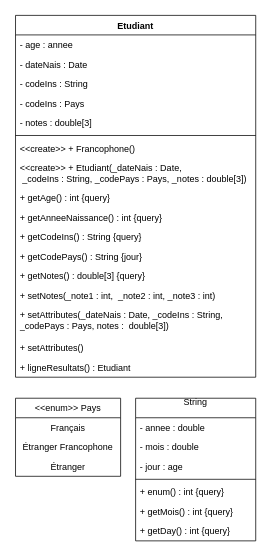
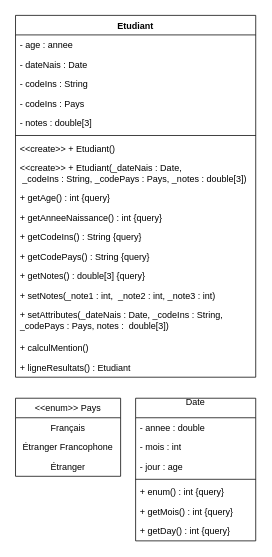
  <mxCell id="0" />
  <mxCell id="1" parent="0" />
  <mxCell id="2" value="Etudiant" style="swimlane;fontStyle=1;align=center;verticalAlign=top;childLayout=stackLayout;horizontal=1;startSize=26;horizontalStack=0;resizeParent=1;resizeParentMax=0;resizeLast=0;collapsible=1;marginBottom=0;whiteSpace=wrap;html=1;" vertex="1" parent="1"><mxGeometry x="20" y="20" width="320" height="482" as="geometry" /></mxCell>
  <mxCell id="3" value="&lt;div&gt;- age : annee&lt;/div&gt;" style="text;align=left;verticalAlign=top;spacingLeft=4;spacingRight=4;overflow=hidden;rotatable=0;points=[[0,0.5],[1,0.5]];portConstraint=eastwest;whiteSpace=wrap;html=1;" vertex="1" parent="2"><mxGeometry y="26" width="320" height="26" as="geometry" /></mxCell>
  <mxCell id="4" value="- dateNais : Date" style="text;strokeColor=none;fillColor=none;align=left;verticalAlign=top;spacingLeft=4;spacingRight=4;overflow=hidden;rotatable=0;points=[[0,0.5],[1,0.5]];portConstraint=eastwest;whiteSpace=wrap;html=1;" vertex="1" parent="2"><mxGeometry y="52" width="320" height="26" as="geometry" /></mxCell>
  <mxCell id="5" value="- codeIns : String " style="text;strokeColor=none;fillColor=none;align=left;verticalAlign=top;spacingLeft=4;spacingRight=4;overflow=hidden;rotatable=0;points=[[0,0.5],[1,0.5]];portConstraint=eastwest;whiteSpace=wrap;html=1;" vertex="1" parent="2"><mxGeometry y="78" width="320" height="26" as="geometry" /></mxCell>
  <mxCell id="6" value="- codeIns : Pays" style="text;strokeColor=none;fillColor=none;align=left;verticalAlign=top;spacingLeft=4;spacingRight=4;overflow=hidden;rotatable=0;points=[[0,0.5],[1,0.5]];portConstraint=eastwest;whiteSpace=wrap;html=1;" vertex="1" parent="2"><mxGeometry y="104" width="320" height="26" as="geometry" /></mxCell>
  <mxCell id="7" value="- notes : double[3]" style="text;strokeColor=none;fillColor=none;align=left;verticalAlign=top;spacingLeft=4;spacingRight=4;overflow=hidden;rotatable=0;points=[[0,0.5],[1,0.5]];portConstraint=eastwest;whiteSpace=wrap;html=1;" vertex="1" parent="2"><mxGeometry y="130" width="320" height="26" as="geometry" /></mxCell>
  <mxCell id="8" value="" style="line;strokeWidth=1;fillColor=none;align=left;verticalAlign=middle;spacingTop=-1;spacingLeft=3;spacingRight=3;rotatable=0;labelPosition=right;points=[];portConstraint=eastwest;strokeColor=inherit;" vertex="1" parent="2"><mxGeometry y="156" width="320" height="8" as="geometry" /></mxCell>
- <mxCell id="9" value="&amp;lt;&amp;lt;create&amp;gt;&amp;gt; + Francophone()" style="text;strokeColor=none;fillColor=none;align=left;verticalAlign=top;spacingLeft=4;spacingRight=4;overflow=hidden;rotatable=0;points=[[0,0.5],[1,0.5]];portConstraint=eastwest;whiteSpace=wrap;html=1;" vertex="1" parent="2"><mxGeometry y="164" width="320" height="26" as="geometry" /></mxCell>
+ <mxCell id="9" value="&amp;lt;&amp;lt;create&amp;gt;&amp;gt; + Etudiant()" style="text;strokeColor=none;fillColor=none;align=left;verticalAlign=top;spacingLeft=4;spacingRight=4;overflow=hidden;rotatable=0;points=[[0,0.5],[1,0.5]];portConstraint=eastwest;whiteSpace=wrap;html=1;" vertex="1" parent="2"><mxGeometry y="164" width="320" height="26" as="geometry" /></mxCell>
  <mxCell id="10" value="&lt;div&gt;&amp;lt;&amp;lt;create&amp;gt;&amp;gt; + Etudiant(_dateNais : Date,&lt;/div&gt;&lt;div&gt;&amp;nbsp;_codeIns : String, _codePays : Pays, _notes : double[3])&lt;/div&gt;" style="text;align=left;verticalAlign=top;spacingLeft=4;spacingRight=4;overflow=hidden;rotatable=0;points=[[0,0.5],[1,0.5]];portConstraint=eastwest;whiteSpace=wrap;html=1;" vertex="1" parent="2"><mxGeometry y="190" width="320" height="40" as="geometry" /></mxCell>
  <mxCell id="11" value="&lt;div&gt;+ getAge() : int {query}&lt;br&gt;&lt;/div&gt;" style="text;strokeColor=none;fillColor=none;align=left;verticalAlign=top;spacingLeft=4;spacingRight=4;overflow=hidden;rotatable=0;points=[[0,0.5],[1,0.5]];portConstraint=eastwest;whiteSpace=wrap;html=1;" vertex="1" parent="2"><mxGeometry y="230" width="320" height="26" as="geometry" /></mxCell>
  <mxCell id="12" value="+ getAnneeNaissance() : int {query}" style="text;strokeColor=none;fillColor=none;align=left;verticalAlign=top;spacingLeft=4;spacingRight=4;overflow=hidden;rotatable=0;points=[[0,0.5],[1,0.5]];portConstraint=eastwest;whiteSpace=wrap;html=1;" vertex="1" parent="2"><mxGeometry y="256" width="320" height="26" as="geometry" /></mxCell>
  <mxCell id="13" value="&lt;div&gt;+ getCodeIns() : String {query}&lt;br&gt;&lt;/div&gt;" style="text;strokeColor=none;fillColor=none;align=left;verticalAlign=top;spacingLeft=4;spacingRight=4;overflow=hidden;rotatable=0;points=[[0,0.5],[1,0.5]];portConstraint=eastwest;whiteSpace=wrap;html=1;" vertex="1" parent="2"><mxGeometry y="282" width="320" height="26" as="geometry" /></mxCell>
- <mxCell id="14" value="&lt;div&gt;+ getCodePays() : String {jour}&lt;br&gt;&lt;/div&gt;" style="text;strokeColor=none;fillColor=none;align=left;verticalAlign=top;spacingLeft=4;spacingRight=4;overflow=hidden;rotatable=0;points=[[0,0.5],[1,0.5]];portConstraint=eastwest;whiteSpace=wrap;html=1;" vertex="1" parent="2"><mxGeometry y="308" width="320" height="26" as="geometry" /></mxCell>
+ <mxCell id="14" value="&lt;div&gt;+ getCodePays() : String {query}&lt;br&gt;&lt;/div&gt;" style="text;strokeColor=none;fillColor=none;align=left;verticalAlign=top;spacingLeft=4;spacingRight=4;overflow=hidden;rotatable=0;points=[[0,0.5],[1,0.5]];portConstraint=eastwest;whiteSpace=wrap;html=1;" vertex="1" parent="2"><mxGeometry y="308" width="320" height="26" as="geometry" /></mxCell>
  <mxCell id="15" value="&lt;div&gt;+ getNotes() : double[3] {query}&lt;br&gt;&lt;/div&gt;" style="text;strokeColor=none;fillColor=none;align=left;verticalAlign=top;spacingLeft=4;spacingRight=4;overflow=hidden;rotatable=0;points=[[0,0.5],[1,0.5]];portConstraint=eastwest;whiteSpace=wrap;html=1;" vertex="1" parent="2"><mxGeometry y="334" width="320" height="26" as="geometry" /></mxCell>
  <mxCell id="16" value="+ setNotes(_note1 : int,&amp;nbsp; _note2 : int, _note3 : int)" style="text;strokeColor=none;fillColor=none;align=left;verticalAlign=top;spacingLeft=4;spacingRight=4;overflow=hidden;rotatable=0;points=[[0,0.5],[1,0.5]];portConstraint=eastwest;whiteSpace=wrap;html=1;" vertex="1" parent="2"><mxGeometry y="360" width="320" height="26" as="geometry" /></mxCell>
  <mxCell id="17" value="&lt;div&gt;+ setAttributes(_dateNais : Date, _codeIns : String, _codePays :&amp;nbsp;Pays, notes :&amp;nbsp; double[3])&lt;/div&gt;" style="text;strokeColor=none;fillColor=none;align=left;verticalAlign=top;spacingLeft=4;spacingRight=4;overflow=hidden;rotatable=0;points=[[0,0.5],[1,0.5]];portConstraint=eastwest;whiteSpace=wrap;html=1;" vertex="1" parent="2"><mxGeometry y="386" width="320" height="44" as="geometry" /></mxCell>
- <mxCell id="18" value="+ setAttributes()" style="text;strokeColor=none;fillColor=none;align=left;verticalAlign=top;spacingLeft=4;spacingRight=4;overflow=hidden;rotatable=0;points=[[0,0.5],[1,0.5]];portConstraint=eastwest;whiteSpace=wrap;html=1;" vertex="1" parent="2"><mxGeometry y="430" width="320" height="26" as="geometry" /></mxCell>
+ <mxCell id="18" value="+ calculMention()" style="text;strokeColor=none;fillColor=none;align=left;verticalAlign=top;spacingLeft=4;spacingRight=4;overflow=hidden;rotatable=0;points=[[0,0.5],[1,0.5]];portConstraint=eastwest;whiteSpace=wrap;html=1;" vertex="1" parent="2"><mxGeometry y="430" width="320" height="26" as="geometry" /></mxCell>
  <mxCell id="19" value="+ ligneResultats() : Etudiant" style="text;strokeColor=none;fillColor=none;align=left;verticalAlign=top;spacingLeft=4;spacingRight=4;overflow=hidden;rotatable=0;points=[[0,0.5],[1,0.5]];portConstraint=eastwest;whiteSpace=wrap;html=1;" vertex="1" parent="2"><mxGeometry y="456" width="320" height="26" as="geometry" /></mxCell>
  <mxCell id="20" value="&amp;lt;&amp;lt;enum&amp;gt;&amp;gt; Pays" style="swimlane;fontStyle=0;childLayout=stackLayout;horizontal=1;startSize=26;fillColor=none;horizontalStack=0;resizeParent=1;resizeParentMax=0;resizeLast=0;collapsible=1;marginBottom=0;whiteSpace=wrap;html=1;" vertex="1" parent="1"><mxGeometry x="20" y="530" width="140" height="104" as="geometry" /></mxCell>
  <mxCell id="21" value="Français" style="text;strokeColor=none;fillColor=none;align=center;verticalAlign=top;spacingLeft=4;spacingRight=4;overflow=hidden;rotatable=0;points=[[0,0.5],[1,0.5]];portConstraint=eastwest;whiteSpace=wrap;html=1;" vertex="1" parent="20"><mxGeometry y="26" width="140" height="26" as="geometry" /></mxCell>
  <mxCell id="22" value="Étranger Francophone" style="text;strokeColor=none;fillColor=none;align=center;verticalAlign=top;spacingLeft=4;spacingRight=4;overflow=hidden;rotatable=0;points=[[0,0.5],[1,0.5]];portConstraint=eastwest;whiteSpace=wrap;html=1;" vertex="1" parent="20"><mxGeometry y="52" width="140" height="26" as="geometry" /></mxCell>
  <mxCell id="23" value="&lt;div align=&quot;center&quot;&gt;Étranger &lt;br&gt;&lt;/div&gt;" style="text;strokeColor=none;fillColor=none;align=center;verticalAlign=top;spacingLeft=4;spacingRight=4;overflow=hidden;rotatable=0;points=[[0,0.5],[1,0.5]];portConstraint=eastwest;whiteSpace=wrap;html=1;" vertex="1" parent="20"><mxGeometry y="78" width="140" height="26" as="geometry" /></mxCell>
- <mxCell id="24" value="&lt;div&gt;String&lt;/div&gt;&lt;div&gt;&lt;br&gt;&lt;/div&gt;" style="swimlane;fontStyle=0;childLayout=stackLayout;horizontal=1;startSize=26;fillColor=none;horizontalStack=0;resizeParent=1;resizeParentMax=0;resizeLast=0;collapsible=1;marginBottom=0;whiteSpace=wrap;html=1;" vertex="1" parent="1"><mxGeometry x="180" y="530" width="160" height="190" as="geometry" /></mxCell>
+ <mxCell id="24" value="&lt;div&gt;Date&lt;/div&gt;&lt;div&gt;&lt;br&gt;&lt;/div&gt;" style="swimlane;fontStyle=0;childLayout=stackLayout;horizontal=1;startSize=26;fillColor=none;horizontalStack=0;resizeParent=1;resizeParentMax=0;resizeLast=0;collapsible=1;marginBottom=0;whiteSpace=wrap;html=1;" vertex="1" parent="1"><mxGeometry x="180" y="530" width="160" height="190" as="geometry" /></mxCell>
  <mxCell id="25" value="&lt;div&gt;- annee : double&lt;/div&gt;&lt;div&gt;&lt;br&gt;&lt;/div&gt;" style="text;strokeColor=none;fillColor=none;align=left;verticalAlign=top;spacingLeft=4;spacingRight=4;overflow=hidden;rotatable=0;points=[[0,0.5],[1,0.5]];portConstraint=eastwest;whiteSpace=wrap;html=1;" vertex="1" parent="24"><mxGeometry y="26" width="160" height="26" as="geometry" /></mxCell>
- <mxCell id="26" value="- mois : double" style="text;strokeColor=none;fillColor=none;align=left;verticalAlign=top;spacingLeft=4;spacingRight=4;overflow=hidden;rotatable=0;points=[[0,0.5],[1,0.5]];portConstraint=eastwest;whiteSpace=wrap;html=1;" vertex="1" parent="24"><mxGeometry y="52" width="160" height="26" as="geometry" /></mxCell>
+ <mxCell id="26" value="- mois : int" style="text;strokeColor=none;fillColor=none;align=left;verticalAlign=top;spacingLeft=4;spacingRight=4;overflow=hidden;rotatable=0;points=[[0,0.5],[1,0.5]];portConstraint=eastwest;whiteSpace=wrap;html=1;" vertex="1" parent="24"><mxGeometry y="52" width="160" height="26" as="geometry" /></mxCell>
  <mxCell id="27" value="- jour : age" style="text;strokeColor=none;fillColor=none;align=left;verticalAlign=top;spacingLeft=4;spacingRight=4;overflow=hidden;rotatable=0;points=[[0,0.5],[1,0.5]];portConstraint=eastwest;whiteSpace=wrap;html=1;" vertex="1" parent="24"><mxGeometry y="78" width="160" height="26" as="geometry" /></mxCell>
  <mxCell id="28" value="" style="line;strokeWidth=1;fillColor=none;align=left;verticalAlign=middle;spacingTop=-1;spacingLeft=3;spacingRight=3;rotatable=0;labelPosition=right;points=[];portConstraint=eastwest;strokeColor=inherit;" vertex="1" parent="24"><mxGeometry y="104" width="160" height="8" as="geometry" /></mxCell>
  <mxCell id="29" value="+ enum() : int {query}" style="text;strokeColor=none;fillColor=none;align=left;verticalAlign=top;spacingLeft=4;spacingRight=4;overflow=hidden;rotatable=0;points=[[0,0.5],[1,0.5]];portConstraint=eastwest;whiteSpace=wrap;html=1;" vertex="1" parent="24"><mxGeometry y="112" width="160" height="26" as="geometry" /></mxCell>
  <mxCell id="30" value="+ getMois() : int {query}" style="text;strokeColor=none;fillColor=none;align=left;verticalAlign=top;spacingLeft=4;spacingRight=4;overflow=hidden;rotatable=0;points=[[0,0.5],[1,0.5]];portConstraint=eastwest;whiteSpace=wrap;html=1;" vertex="1" parent="24"><mxGeometry y="138" width="160" height="26" as="geometry" /></mxCell>
  <mxCell id="31" value="+ getDay() : int {query}" style="text;strokeColor=none;fillColor=none;align=left;verticalAlign=top;spacingLeft=4;spacingRight=4;overflow=hidden;rotatable=0;points=[[0,0.5],[1,0.5]];portConstraint=eastwest;whiteSpace=wrap;html=1;" vertex="1" parent="24"><mxGeometry y="164" width="160" height="26" as="geometry" /></mxCell>
